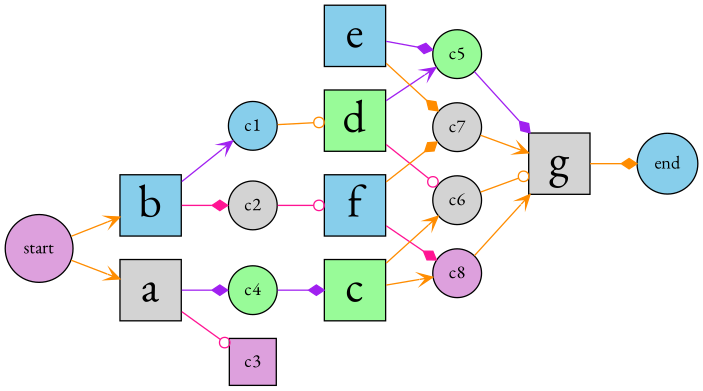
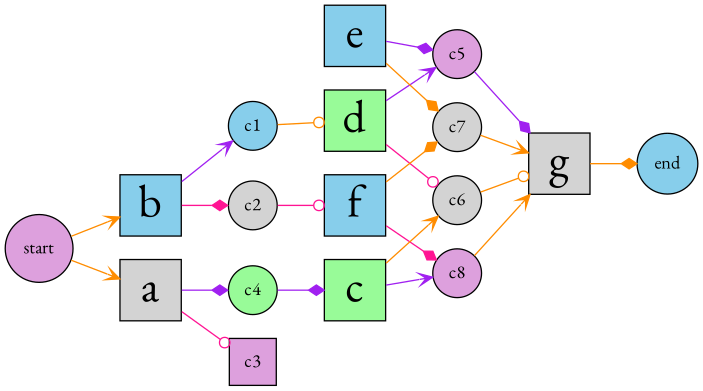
  digraph {
    fontname="EB Garamond"
    rankdir=LR
    node [fillcolor=skyblue fontname="EB Garamond" shape=circle style=filled]
    edge [arrowhead=diamond color=darkorange fontname="EB Garamond"]
    start [fillcolor=plum]
    end
    c1
    c2 [fillcolor=lightgrey]
    c3 [fillcolor=plum shape=square]
    c4 [fillcolor=palegreen]
-   c5 [fillcolor=palegreen]
+   c5 [fillcolor=plum]
    c6 [fillcolor=lightgrey]
    c7 [fillcolor=lightgrey]
    c8 [fillcolor=plum]
    d [fillcolor=palegreen fontsize=35 shape=square]
    b [fontsize=35 shape=square]
    e [fontsize=35 shape=square]
    a [fillcolor=lightgrey fontsize=35 shape=square]
    f [fontsize=35 shape=square]
    c [fillcolor=palegreen fontsize=35 shape=square]
    g [fillcolor=lightgrey fontsize=35 shape=square]
    subgraph sub_1 {
      start
      end
      c1
      c2
      c3
      c4
      c5
      c6
      c7
      c8
    }
    subgraph sub_2 {
      d
      b
      e
      a
      f
      c
      g
    }
    start -> b [arrowhead=vee]
    start -> a [arrowhead=vee]
    c1 -> d [arrowhead=odot]
    c2 -> f [arrowhead=odot color=deeppink]
    c4 -> c [color=purple]
    c5 -> g [color=purple]
    c6 -> g [arrowhead=odot]
    c7 -> g [arrowhead=vee]
    c8 -> g [arrowhead=vee]
    d -> c5 [arrowhead=vee color=purple]
    d -> c6 [arrowhead=odot color=deeppink]
    b -> c1 [arrowhead=vee color=purple]
    b -> c2 [color=deeppink]
    e -> c5 [color=purple]
    e -> c7
    a -> c3 [arrowhead=odot color=deeppink]
    a -> c4 [color=purple]
    f -> c7
    f -> c8 [color=deeppink]
    c -> c6 [arrowhead=vee]
-   c -> c8 [arrowhead=vee]
+   c -> c8 [arrowhead=vee color=purple]
    g -> end
  }
